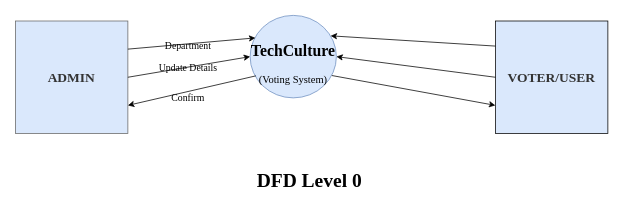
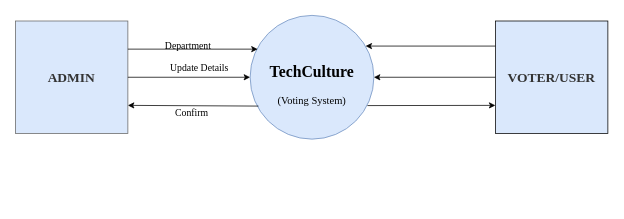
  <mxCell id="0" />
  <mxCell id="1" parent="0" />
- <mxCell id="2" value="&lt;h2&gt;&lt;font face=&quot;Times New Roman&quot;&gt;TechCulture&lt;/font&gt;&lt;/h2&gt;&lt;div&gt;&lt;font face=&quot;Times New Roman&quot;&gt;(Voting System)&lt;/font&gt;&lt;/div&gt;" style="ellipse;whiteSpace=wrap;html=1;aspect=fixed;fillColor=#dae8fc;strokeColor=#6c8ebf;fontSize=14;" parent="1" vertex="1"><mxGeometry x="333" y="20" width="115" height="110" as="geometry" /></mxCell>
+ <mxCell id="2" value="&lt;h2&gt;&lt;font face=&quot;Times New Roman&quot;&gt;TechCulture&lt;/font&gt;&lt;/h2&gt;&lt;div&gt;&lt;font face=&quot;Times New Roman&quot;&gt;(Voting System)&lt;/font&gt;&lt;/div&gt;" style="ellipse;whiteSpace=wrap;html=1;aspect=fixed;fillColor=#dae8fc;strokeColor=#6c8ebf;fontSize=14;" parent="1" vertex="1"><mxGeometry x="333" y="20" width="165" height="165" as="geometry" /></mxCell>
  <mxCell id="3" value="&lt;h2&gt;ADMIN&lt;/h2&gt;" style="whiteSpace=wrap;html=1;aspect=fixed;fontFamily=Times New Roman;fillColor=#dae8fc;fontColor=#333333;strokeColor=#666666;" vertex="1" parent="1"><mxGeometry x="20" y="27.5" width="150" height="150" as="geometry" /></mxCell>
  <mxCell id="4" value="&lt;h2&gt;VOTER/USER&lt;/h2&gt;" style="whiteSpace=wrap;html=1;aspect=fixed;fontFamily=Times New Roman;fillColor=#dae8fc;fontColor=#333333;strokeColor=default;" vertex="1" parent="1"><mxGeometry x="660" y="27.5" width="150" height="150" as="geometry" /></mxCell>
  <mxCell id="5" value="" style="endArrow=classic;html=1;rounded=0;fontFamily=Times New Roman;exitX=1;exitY=0.25;exitDx=0;exitDy=0;entryX=0.061;entryY=0.273;entryDx=0;entryDy=0;entryPerimeter=0;" edge="1" parent="1" source="3" target="2"><mxGeometry width="50" height="50" relative="1" as="geometry"><mxPoint x="390" y="150" as="sourcePoint" /><mxPoint x="440" y="100" as="targetPoint" /></mxGeometry></mxCell>
  <mxCell id="6" value="" style="endArrow=classic;html=1;rounded=0;fontFamily=Times New Roman;exitX=1;exitY=0.5;exitDx=0;exitDy=0;entryX=0;entryY=0.5;entryDx=0;entryDy=0;" edge="1" parent="1" source="3" target="2"><mxGeometry width="50" height="50" relative="1" as="geometry"><mxPoint x="390" y="150" as="sourcePoint" /><mxPoint x="440" y="100" as="targetPoint" /></mxGeometry></mxCell>
  <mxCell id="7" value="" style="endArrow=classic;html=1;rounded=0;fontFamily=Times New Roman;entryX=1;entryY=0.75;entryDx=0;entryDy=0;exitX=0.067;exitY=0.733;exitDx=0;exitDy=0;exitPerimeter=0;" edge="1" parent="1" source="2" target="3"><mxGeometry width="50" height="50" relative="1" as="geometry"><mxPoint x="390" y="150" as="sourcePoint" /><mxPoint x="440" y="100" as="targetPoint" /></mxGeometry></mxCell>
  <mxCell id="8" value="" style="endArrow=classic;html=1;rounded=0;fontFamily=Times New Roman;exitX=0.948;exitY=0.729;exitDx=0;exitDy=0;exitPerimeter=0;entryX=0;entryY=0.75;entryDx=0;entryDy=0;" edge="1" parent="1" source="2" target="4"><mxGeometry width="50" height="50" relative="1" as="geometry"><mxPoint x="390" y="150" as="sourcePoint" /><mxPoint x="440" y="100" as="targetPoint" /></mxGeometry></mxCell>
  <mxCell id="9" value="" style="endArrow=classic;html=1;rounded=0;fontFamily=Times New Roman;exitX=0;exitY=0.5;exitDx=0;exitDy=0;entryX=1;entryY=0.5;entryDx=0;entryDy=0;" edge="1" parent="1" source="4" target="2"><mxGeometry width="50" height="50" relative="1" as="geometry"><mxPoint x="390" y="150" as="sourcePoint" /><mxPoint x="440" y="100" as="targetPoint" /></mxGeometry></mxCell>
  <mxCell id="10" value="" style="endArrow=classic;html=1;rounded=0;fontFamily=Times New Roman;entryX=0.933;entryY=0.248;entryDx=0;entryDy=0;entryPerimeter=0;exitX=0;exitY=0.223;exitDx=0;exitDy=0;exitPerimeter=0;" edge="1" parent="1" source="4" target="2"><mxGeometry width="50" height="50" relative="1" as="geometry"><mxPoint x="390" y="150" as="sourcePoint" /><mxPoint x="440" y="100" as="targetPoint" /></mxGeometry></mxCell>
  <mxCell id="11" value="Department" style="text;html=1;align=center;verticalAlign=middle;resizable=0;points=[];autosize=1;strokeColor=none;fillColor=none;fontFamily=Times New Roman;fontSize=13;" vertex="1" parent="1"><mxGeometry x="210" y="50" width="80" height="20" as="geometry" /></mxCell>
- <mxCell id="12" value="Update Details" style="text;html=1;align=center;verticalAlign=middle;resizable=0;points=[];autosize=1;strokeColor=none;fillColor=none;fontSize=13;fontFamily=Times New Roman;" vertex="1" parent="1"><mxGeometry x="205" y="80" width="90" height="20" as="geometry" /></mxCell>
- <mxCell id="13" value="Confirm" style="text;html=1;align=center;verticalAlign=middle;resizable=0;points=[];autosize=1;strokeColor=none;fillColor=none;fontSize=13;fontFamily=Times New Roman;" vertex="1" parent="1"><mxGeometry x="220" y="120" width="60" height="20" as="geometry" /></mxCell>
- <mxCell id="14" value="&lt;h1&gt;DFD Level 0&amp;nbsp;&lt;/h1&gt;" style="text;html=1;align=center;verticalAlign=middle;resizable=0;points=[];autosize=1;strokeColor=none;fillColor=none;fontSize=13;fontFamily=Times New Roman;" vertex="1" parent="1"><mxGeometry x="335" y="210" width="160" height="60" as="geometry" /></mxCell>
+ <mxCell id="12" value="Update Details" style="text;html=1;align=center;verticalAlign=middle;resizable=0;points=[];autosize=1;strokeColor=none;fillColor=none;fontSize=13;fontFamily=Times New Roman;" vertex="1" parent="1"><mxGeometry x="220" y="80" width="90" height="20" as="geometry" /></mxCell>
+ <mxCell id="13" value="Confirm" style="text;html=1;align=center;verticalAlign=middle;resizable=0;points=[];autosize=1;strokeColor=none;fillColor=none;fontSize=13;fontFamily=Times New Roman;" vertex="1" parent="1"><mxGeometry x="225" y="140" width="60" height="20" as="geometry" /></mxCell>
